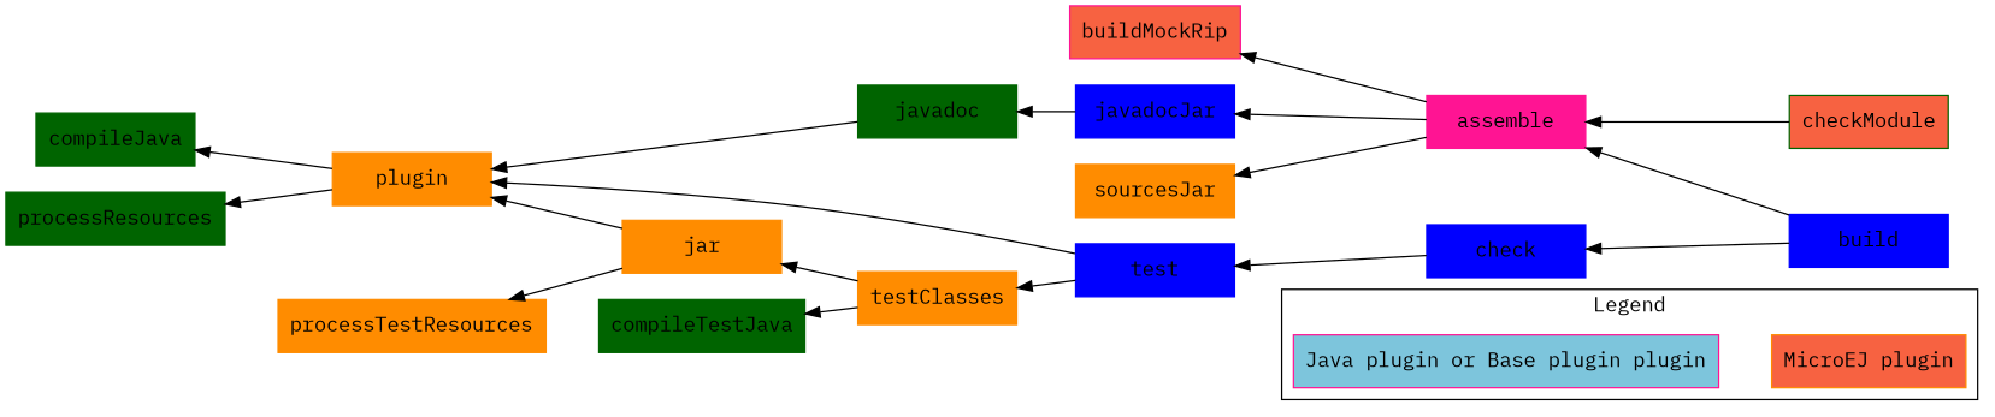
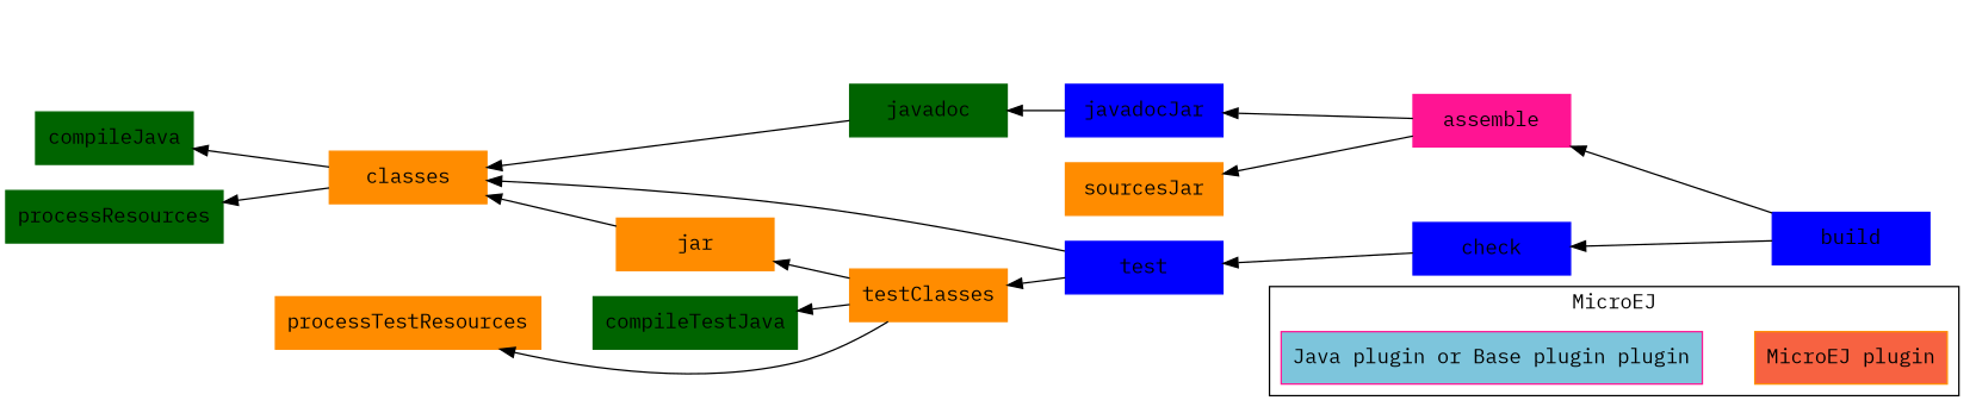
  digraph {
    fontname="IBM Plex Mono"
    rankdir=RL
    node [color=darkorange fontname="IBM Plex Mono" shape=box style=filled]
    edge [fontname="IBM Plex Mono"]
    n1 [fillcolor="#f76241" label="MicroEJ plugin" width=1.5]
    n2 [color=deeppink fillcolor="#7dc5dc" label="Java plugin or Base plugin plugin" width=1.5]
-   checkModule [color=darkgreen fillcolor="#f76241" width=1.5]
    assemble [color=deeppink width=1.5]
-   buildMockRip [color=deeppink fillcolor="#f76241" width=1.5]
    javadocJar [color=blue width=1.5]
    sourcesJar [width=1.5]
    jar [width=1.5]
-   classes [width=1.5 label=plugin]
+   classes [width=1.5]
    build [color=blue width=1.5]
    check [color=blue width=1.5]
    test [color=blue width=1.5]
    javadoc [color=darkgreen width=1.5]
    testClasses [width=1.5]
    compileJava [color=darkgreen width=1.5]
    processResources [color=darkgreen width=1.5]
    compileTestJava [color=darkgreen width=1.5]
    processTestResources [width=1.5]
    subgraph cluster_1 {
-     label=Legend
+     label=MicroEJ
      n1
      n2
    }
    n1 -> n2 [style=invis]
    n2 -> n1 [style=invis]
-   checkModule -> assemble
-   assemble -> buildMockRip
    assemble -> javadocJar
    assemble -> sourcesJar
    javadocJar -> javadoc
    jar -> classes
    classes -> compileJava
    classes -> processResources
    build -> assemble
    build -> check
    check -> test
    test -> classes
    test -> testClasses
    javadoc -> classes
    testClasses -> jar
    testClasses -> compileTestJava
-   jar -> processTestResources
+   testClasses -> processTestResources
  }
